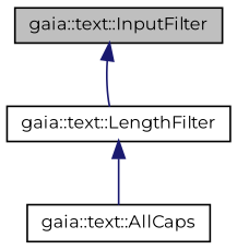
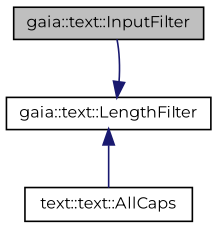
  digraph {
    fontname=Montserrat
    node [color=black fillcolor=white fontname=Montserrat fontsize=10 shape=record style=filled]
    edge [color=midnightblue dir=back fontname=Montserrat fontsize=10 labelfontname=Helvetica labelfontsize=10 style=solid]
    n1 [fillcolor=grey75 fontcolor=black height=0.2 label="gaia::text::InputFilter" width=0.4]
    n2 [height=0.2 label="gaia::text::LengthFilter" width=0.4]
-   n3 [height=0.2 label="gaia::text::AllCaps" width=0.4]
-   n1 -> n2
+   n3 [height=0.2 label="text::text::AllCaps" width=0.4]
+   n2 -> n1
    n2 -> n3
  }
